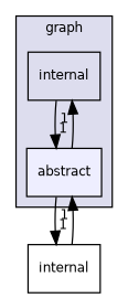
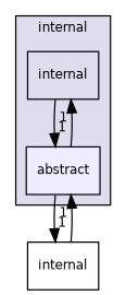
  digraph {
    compound=true
    node [fontname=Helvetica fontsize=10 shape=box]
    edge [headlabel=1 labeldistance=1.5 labelfontname=Helvetica labelfontsize=10]
    n1 [label=internal]
    n2 [fillcolor="#eeeeff" label=abstract pencolor=black style=filled]
    n3 [label=internal]
    subgraph cluster_1 {
      bgcolor="#ddddee"
      fontname=Helvetica
      fontsize=10
-     label="graph"
+     label=internal
      pencolor=black
      n1
      n2
    }
    n1 -> n2
    n2 -> n1
    n2 -> n3
    n3 -> n2
  }
